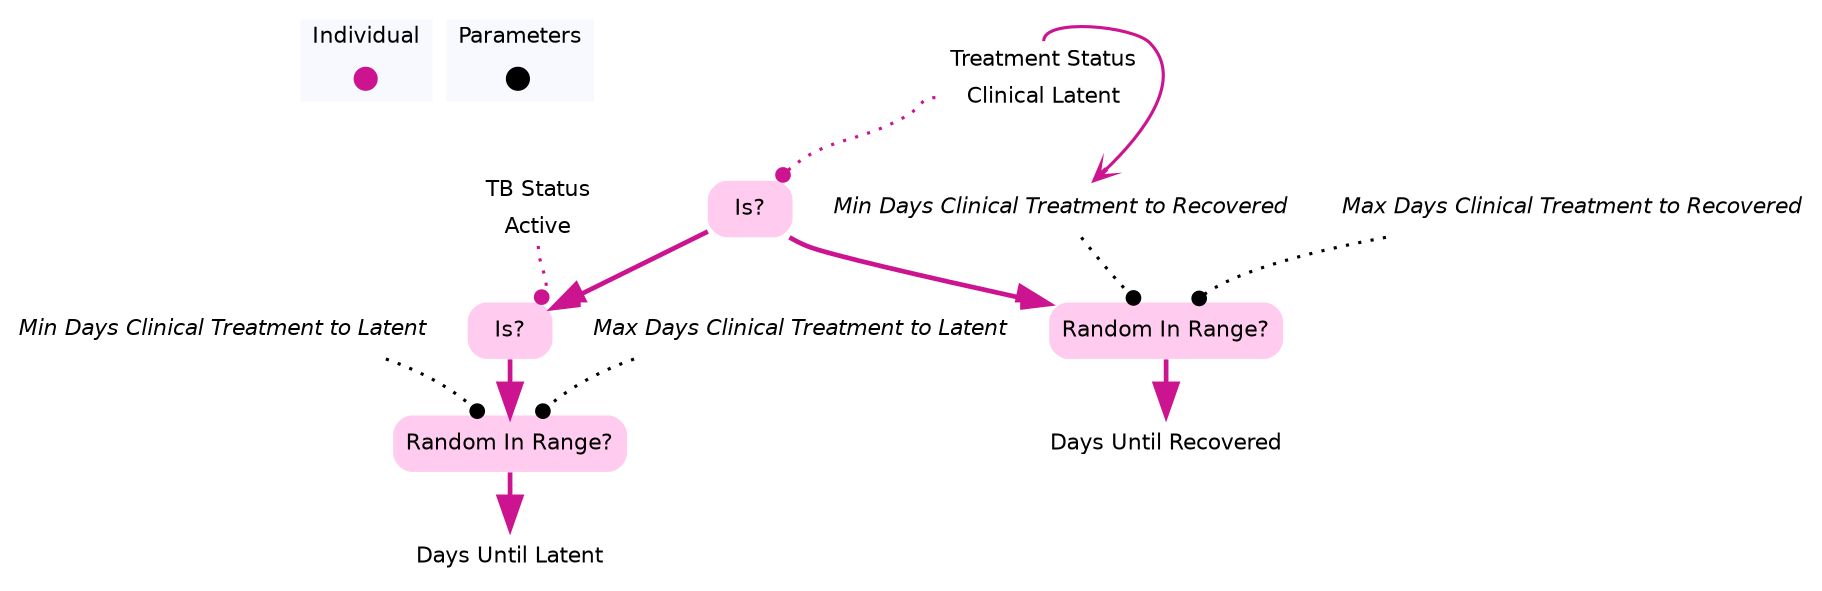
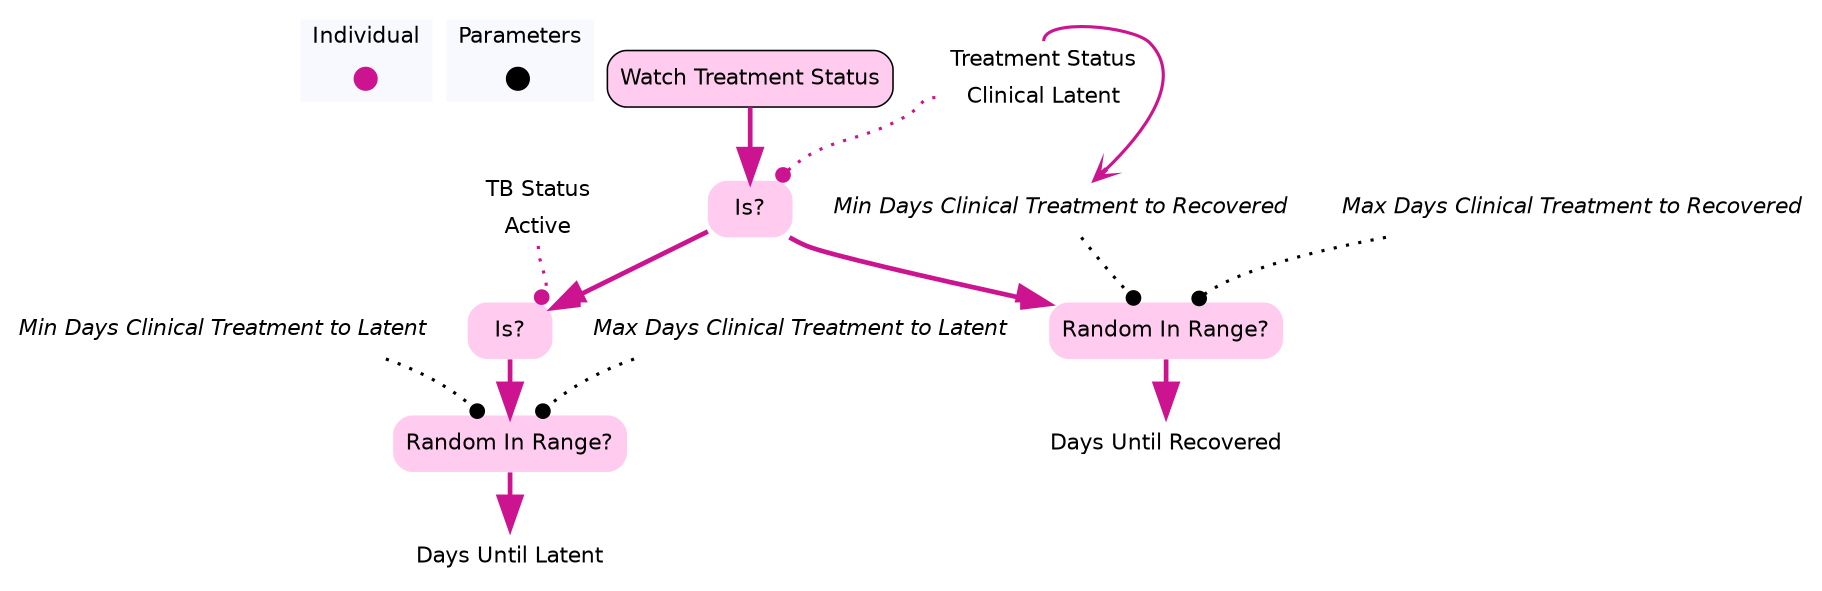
  digraph {
    node [color=none fontname=Helvetica shape=none style=filled fillcolor=white]
    edge [color="0.888, 0.9 , 0.8" penwidth=2.0]
    watchTreatmentStatusOverview [color="0.888, 0.9 , 0.8" fixedsize=true fontcolor=white height=.2 shape=point width=.2 fillcolor=""]
    contextOverview [color=black fixedsize=true fontcolor=white height=.2 shape=point width=.2 fontname="" fillcolor=""]
    n3 [label="{<individualtBStatus> TB Status | {<individualtBStatusactive> Active}}" shape=record]
    n4 [color="0.888, 0.2, 1.0" label="Is?" style="rounded,filled" fillcolor=""]
    n5 [color="0.888, 0.2, 1.0" label="Random In Range?" style="rounded,filled" fillcolor=""]
    n6 [label="{<individualtreatmentStatus> Treatment Status | {<individualtreatmentStatusclinicalTreatment> Clinical Latent}}" shape=record]
    n7 [color="0.888, 0.2, 1.0" label="Is?" style="rounded,filled" fillcolor=""]
    n8 [fontsize=14 label=<<i>Min Days Clinical Treatment to Recovered</i>>]
+   n9 [color=black fillcolor="0.888, 0.2, 1.0" label="Watch Treatment Status" shape=box style="rounded,filled"]
    n10 [color="0.888, 0.2, 1.0" label="Random In Range?" style="rounded,filled" fillcolor=""]
    n11 [fontsize=14 label="Days Until Recovered"]
    n12 [fontsize=14 label=<<i>Min Days Clinical Treatment to Latent</i>>]
    n13 [fontsize=14 label="Days Until Latent"]
    n14 [fontsize=14 label=<<i>Max Days Clinical Treatment to Latent</i>>]
    n15 [fontsize=14 label=<<i>Max Days Clinical Treatment to Recovered</i>>]
    subgraph cluster_1 {
      color=white
      fillcolor=ghostwhite
      fontname=Helvetica
      label=Individual
      labeljust=l
      nodesep=0.1
      style=filled
      watchTreatmentStatusOverview
    }
    subgraph cluster_2 {
      color=white
      fillcolor=ghostwhite
      fontname=Helvetica
      label=Parameters
      labeljust=l
      style=filled
      contextOverview
    }
    n3 -> n4 [arrowhead=dot headport=ne style=dotted tailport=individualtBStatusactive]
    n4 -> n5 [arrowsize=2.0 penwidth=3.0]
    n5 -> n13 [arrowsize=2.0 penwidth=3.0]
    n6 -> n7 [arrowhead=dot headport=ne style=dotted tailport=individualtreatmentStatusclinicalTreatment]
    n6 -> n8 [arrowhead=vee tailport=individualtreatmentStatus]
    n7 -> n4 [arrowsize=2.0 penwidth=3.0]
    n7 -> n10 [arrowsize=2.0 penwidth=3.0]
    n8 -> n10 [arrowhead=dot color=black headport=nw style=dotted]
+   n9 -> n7 [arrowsize=2.0 penwidth=3.0]
    n10 -> n11 [arrowsize=2.0 penwidth=3.0]
    n12 -> n5 [arrowhead=dot color=black headport=nw style=dotted]
    n14 -> n5 [arrowhead=dot color=black headport=ne style=dotted]
    n15 -> n10 [arrowhead=dot color=black headport=ne style=dotted]
  }
